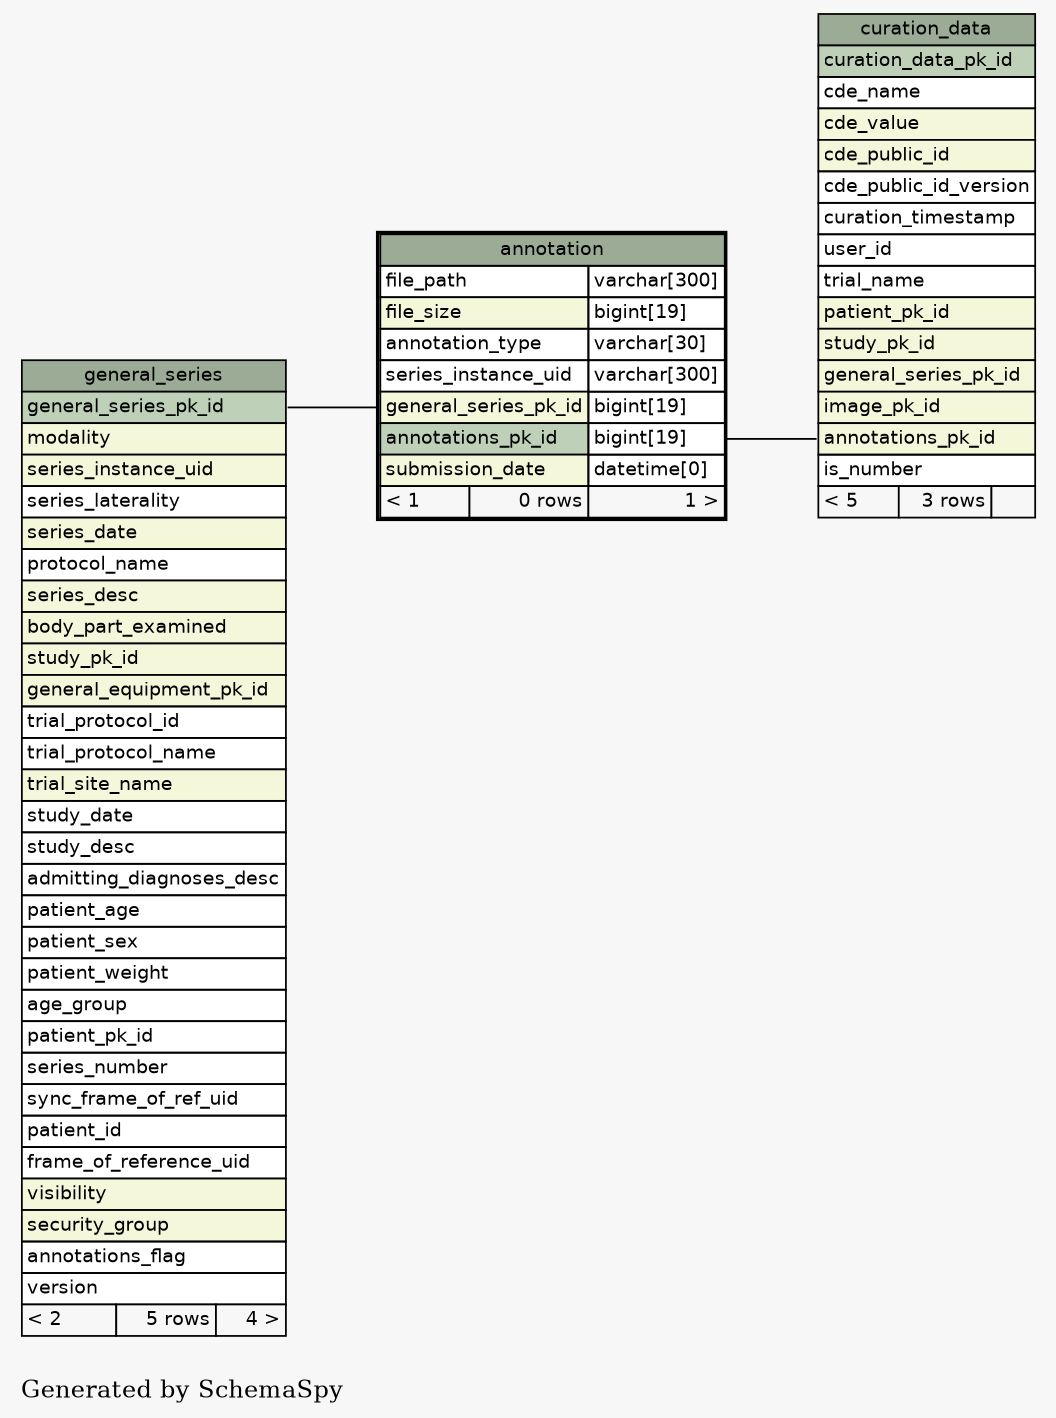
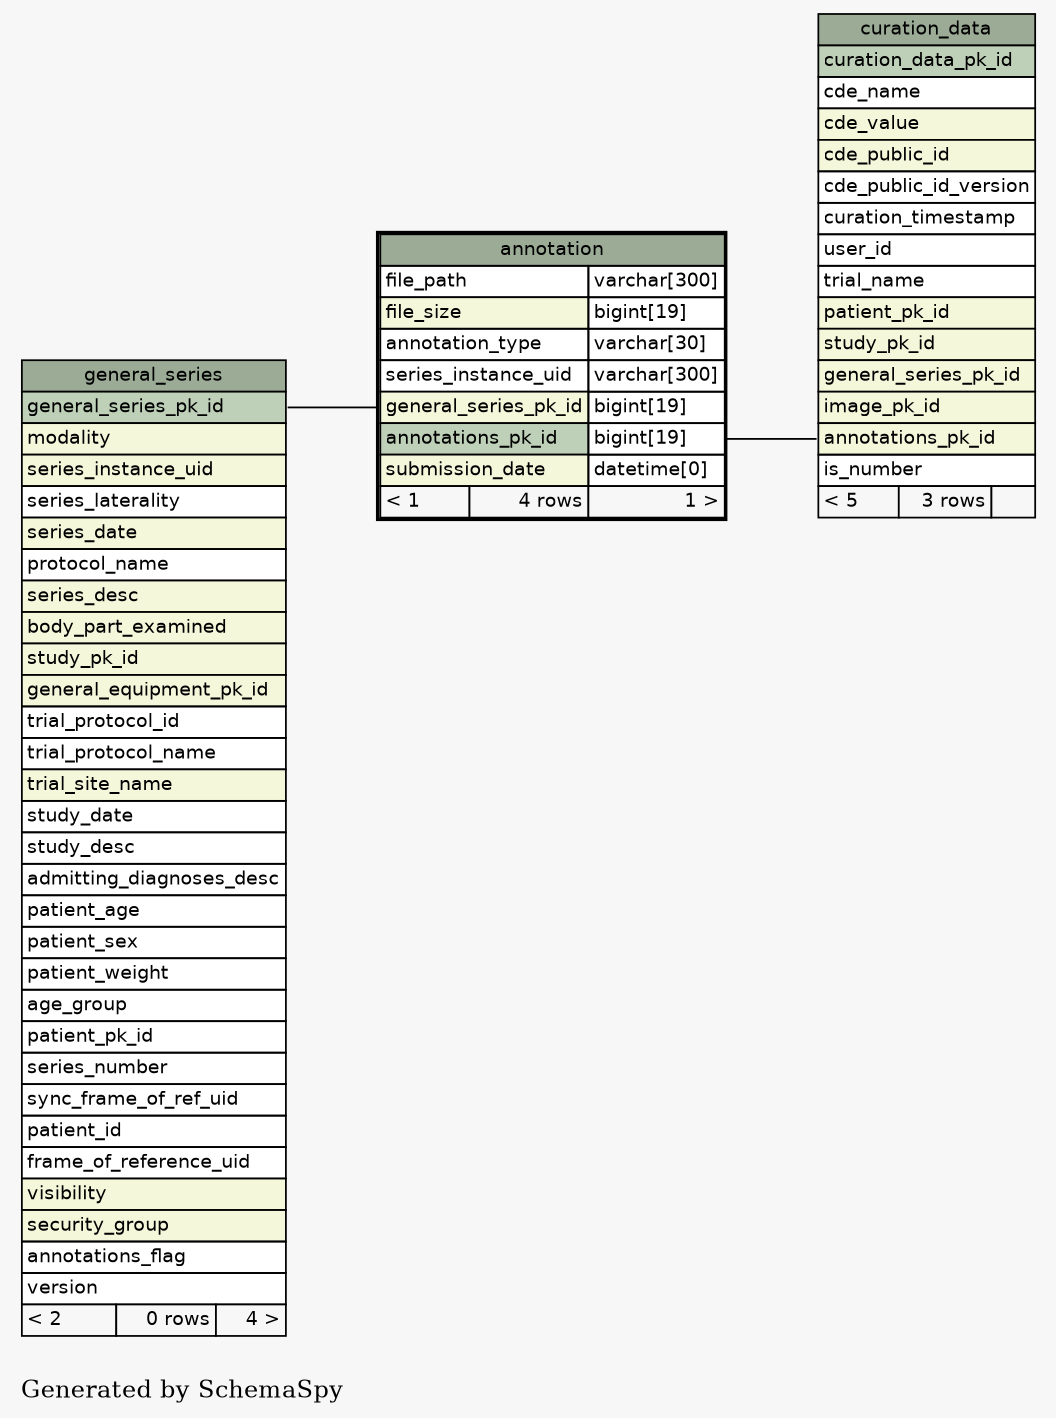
  digraph {
    bgcolor="#f7f7f7"
    label="\nGenerated by SchemaSpy"
    labeljust=l
    rankdir=RL
    node [fontname=Helvetica fontsize=11 shape=plaintext]
    edge [arrowhead=none arrowsize=0.8 arrowtail=crowodot]
-   n1 [label=<     <TABLE BORDER="2" CELLBORDER="1" CELLSPACING="0" BGCOLOR="#ffffff">       <TR><TD PORT="annotation.heading" COLSPAN="3" BGCOLOR="#9bab96" ALIGN="CENTER">annotation</TD></TR>       <TR><TD PORT="file_path" COLSPAN="2" ALIGN="LEFT">file_path</TD><TD PORT="file_path.type" ALIGN="LEFT">varchar[300]</TD></TR>       <TR><TD PORT="file_size" COLSPAN="2" BGCOLOR="#f4f7da" ALIGN="LEFT">file_size</TD><TD PORT="file_size.type" ALIGN="LEFT">bigint[19]</TD></TR>       <TR><TD PORT="annotation_type" COLSPAN="2" ALIGN="LEFT">annotation_type</TD><TD PORT="annotation_type.type" ALIGN="LEFT">varchar[30]</TD></TR>       <TR><TD PORT="series_instance_uid" COLSPAN="2" ALIGN="LEFT">series_instance_uid</TD><TD PORT="series_instance_uid.type" ALIGN="LEFT">varchar[300]</TD></TR>       <TR><TD PORT="general_series_pk_id" COLSPAN="2" BGCOLOR="#f4f7da" ALIGN="LEFT">general_series_pk_id</TD><TD PORT="general_series_pk_id.type" ALIGN="LEFT">bigint[19]</TD></TR>       <TR><TD PORT="annotations_pk_id" COLSPAN="2" BGCOLOR="#bed1b8" ALIGN="LEFT">annotations_pk_id</TD><TD PORT="annotations_pk_id.type" ALIGN="LEFT">bigint[19]</TD></TR>       <TR><TD PORT="submission_date" COLSPAN="2" BGCOLOR="#f4f7da" ALIGN="LEFT">submission_date</TD><TD PORT="submission_date.type" ALIGN="LEFT">datetime[0]</TD></TR>       <TR><TD ALIGN="LEFT" BGCOLOR="#f7f7f7">&lt; 1</TD><TD ALIGN="RIGHT" BGCOLOR="#f7f7f7">0 rows</TD><TD ALIGN="RIGHT" BGCOLOR="#f7f7f7">1 &gt;</TD></TR>     </TABLE>>]
-   n2 [label=<     <TABLE BORDER="0" CELLBORDER="1" CELLSPACING="0" BGCOLOR="#ffffff">       <TR><TD PORT="general_series.heading" COLSPAN="3" BGCOLOR="#9bab96" ALIGN="CENTER">general_series</TD></TR>       <TR><TD PORT="general_series_pk_id" COLSPAN="3" BGCOLOR="#bed1b8" ALIGN="LEFT">general_series_pk_id</TD></TR>       <TR><TD PORT="modality" COLSPAN="3" BGCOLOR="#f4f7da" ALIGN="LEFT">modality</TD></TR>       <TR><TD PORT="series_instance_uid" COLSPAN="3" BGCOLOR="#f4f7da" ALIGN="LEFT">series_instance_uid</TD></TR>       <TR><TD PORT="series_laterality" COLSPAN="3" ALIGN="LEFT">series_laterality</TD></TR>       <TR><TD PORT="series_date" COLSPAN="3" BGCOLOR="#f4f7da" ALIGN="LEFT">series_date</TD></TR>       <TR><TD PORT="protocol_name" COLSPAN="3" ALIGN="LEFT">protocol_name</TD></TR>       <TR><TD PORT="series_desc" COLSPAN="3" BGCOLOR="#f4f7da" ALIGN="LEFT">series_desc</TD></TR>       <TR><TD PORT="body_part_examined" COLSPAN="3" BGCOLOR="#f4f7da" ALIGN="LEFT">body_part_examined</TD></TR>       <TR><TD PORT="study_pk_id" COLSPAN="3" BGCOLOR="#f4f7da" ALIGN="LEFT">study_pk_id</TD></TR>       <TR><TD PORT="general_equipment_pk_id" COLSPAN="3" BGCOLOR="#f4f7da" ALIGN="LEFT">general_equipment_pk_id</TD></TR>       <TR><TD PORT="trial_protocol_id" COLSPAN="3" ALIGN="LEFT">trial_protocol_id</TD></TR>       <TR><TD PORT="trial_protocol_name" COLSPAN="3" ALIGN="LEFT">trial_protocol_name</TD></TR>       <TR><TD PORT="trial_site_name" COLSPAN="3" BGCOLOR="#f4f7da" ALIGN="LEFT">trial_site_name</TD></TR>       <TR><TD PORT="study_date" COLSPAN="3" ALIGN="LEFT">study_date</TD></TR>       <TR><TD PORT="study_desc" COLSPAN="3" ALIGN="LEFT">study_desc</TD></TR>       <TR><TD PORT="admitting_diagnoses_desc" COLSPAN="3" ALIGN="LEFT">admitting_diagnoses_desc</TD></TR>       <TR><TD PORT="patient_age" COLSPAN="3" ALIGN="LEFT">patient_age</TD></TR>       <TR><TD PORT="patient_sex" COLSPAN="3" ALIGN="LEFT">patient_sex</TD></TR>       <TR><TD PORT="patient_weight" COLSPAN="3" ALIGN="LEFT">patient_weight</TD></TR>       <TR><TD PORT="age_group" COLSPAN="3" ALIGN="LEFT">age_group</TD></TR>       <TR><TD PORT="patient_pk_id" COLSPAN="3" ALIGN="LEFT">patient_pk_id</TD></TR>       <TR><TD PORT="series_number" COLSPAN="3" ALIGN="LEFT">series_number</TD></TR>       <TR><TD PORT="sync_frame_of_ref_uid" COLSPAN="3" ALIGN="LEFT">sync_frame_of_ref_uid</TD></TR>       <TR><TD PORT="patient_id" COLSPAN="3" ALIGN="LEFT">patient_id</TD></TR>       <TR><TD PORT="frame_of_reference_uid" COLSPAN="3" ALIGN="LEFT">frame_of_reference_uid</TD></TR>       <TR><TD PORT="visibility" COLSPAN="3" BGCOLOR="#f4f7da" ALIGN="LEFT">visibility</TD></TR>       <TR><TD PORT="security_group" COLSPAN="3" BGCOLOR="#f4f7da" ALIGN="LEFT">security_group</TD></TR>       <TR><TD PORT="annotations_flag" COLSPAN="3" ALIGN="LEFT">annotations_flag</TD></TR>       <TR><TD PORT="version" COLSPAN="3" ALIGN="LEFT">version</TD></TR>       <TR><TD ALIGN="LEFT" BGCOLOR="#f7f7f7">&lt; 2</TD><TD ALIGN="RIGHT" BGCOLOR="#f7f7f7">5 rows</TD><TD ALIGN="RIGHT" BGCOLOR="#f7f7f7">4 &gt;</TD></TR>     </TABLE>>]
+   n1 [label=<     <TABLE BORDER="2" CELLBORDER="1" CELLSPACING="0" BGCOLOR="#ffffff">       <TR><TD PORT="annotation.heading" COLSPAN="3" BGCOLOR="#9bab96" ALIGN="CENTER">annotation</TD></TR>       <TR><TD PORT="file_path" COLSPAN="2" ALIGN="LEFT">file_path</TD><TD PORT="file_path.type" ALIGN="LEFT">varchar[300]</TD></TR>       <TR><TD PORT="file_size" COLSPAN="2" BGCOLOR="#f4f7da" ALIGN="LEFT">file_size</TD><TD PORT="file_size.type" ALIGN="LEFT">bigint[19]</TD></TR>       <TR><TD PORT="annotation_type" COLSPAN="2" ALIGN="LEFT">annotation_type</TD><TD PORT="annotation_type.type" ALIGN="LEFT">varchar[30]</TD></TR>       <TR><TD PORT="series_instance_uid" COLSPAN="2" ALIGN="LEFT">series_instance_uid</TD><TD PORT="series_instance_uid.type" ALIGN="LEFT">varchar[300]</TD></TR>       <TR><TD PORT="general_series_pk_id" COLSPAN="2" BGCOLOR="#f4f7da" ALIGN="LEFT">general_series_pk_id</TD><TD PORT="general_series_pk_id.type" ALIGN="LEFT">bigint[19]</TD></TR>       <TR><TD PORT="annotations_pk_id" COLSPAN="2" BGCOLOR="#bed1b8" ALIGN="LEFT">annotations_pk_id</TD><TD PORT="annotations_pk_id.type" ALIGN="LEFT">bigint[19]</TD></TR>       <TR><TD PORT="submission_date" COLSPAN="2" BGCOLOR="#f4f7da" ALIGN="LEFT">submission_date</TD><TD PORT="submission_date.type" ALIGN="LEFT">datetime[0]</TD></TR>       <TR><TD ALIGN="LEFT" BGCOLOR="#f7f7f7">&lt; 1</TD><TD ALIGN="RIGHT" BGCOLOR="#f7f7f7">4 rows</TD><TD ALIGN="RIGHT" BGCOLOR="#f7f7f7">1 &gt;</TD></TR>     </TABLE>>]
+   n2 [label=<     <TABLE BORDER="0" CELLBORDER="1" CELLSPACING="0" BGCOLOR="#ffffff">       <TR><TD PORT="general_series.heading" COLSPAN="3" BGCOLOR="#9bab96" ALIGN="CENTER">general_series</TD></TR>       <TR><TD PORT="general_series_pk_id" COLSPAN="3" BGCOLOR="#bed1b8" ALIGN="LEFT">general_series_pk_id</TD></TR>       <TR><TD PORT="modality" COLSPAN="3" BGCOLOR="#f4f7da" ALIGN="LEFT">modality</TD></TR>       <TR><TD PORT="series_instance_uid" COLSPAN="3" BGCOLOR="#f4f7da" ALIGN="LEFT">series_instance_uid</TD></TR>       <TR><TD PORT="series_laterality" COLSPAN="3" ALIGN="LEFT">series_laterality</TD></TR>       <TR><TD PORT="series_date" COLSPAN="3" BGCOLOR="#f4f7da" ALIGN="LEFT">series_date</TD></TR>       <TR><TD PORT="protocol_name" COLSPAN="3" ALIGN="LEFT">protocol_name</TD></TR>       <TR><TD PORT="series_desc" COLSPAN="3" BGCOLOR="#f4f7da" ALIGN="LEFT">series_desc</TD></TR>       <TR><TD PORT="body_part_examined" COLSPAN="3" BGCOLOR="#f4f7da" ALIGN="LEFT">body_part_examined</TD></TR>       <TR><TD PORT="study_pk_id" COLSPAN="3" BGCOLOR="#f4f7da" ALIGN="LEFT">study_pk_id</TD></TR>       <TR><TD PORT="general_equipment_pk_id" COLSPAN="3" BGCOLOR="#f4f7da" ALIGN="LEFT">general_equipment_pk_id</TD></TR>       <TR><TD PORT="trial_protocol_id" COLSPAN="3" ALIGN="LEFT">trial_protocol_id</TD></TR>       <TR><TD PORT="trial_protocol_name" COLSPAN="3" ALIGN="LEFT">trial_protocol_name</TD></TR>       <TR><TD PORT="trial_site_name" COLSPAN="3" BGCOLOR="#f4f7da" ALIGN="LEFT">trial_site_name</TD></TR>       <TR><TD PORT="study_date" COLSPAN="3" ALIGN="LEFT">study_date</TD></TR>       <TR><TD PORT="study_desc" COLSPAN="3" ALIGN="LEFT">study_desc</TD></TR>       <TR><TD PORT="admitting_diagnoses_desc" COLSPAN="3" ALIGN="LEFT">admitting_diagnoses_desc</TD></TR>       <TR><TD PORT="patient_age" COLSPAN="3" ALIGN="LEFT">patient_age</TD></TR>       <TR><TD PORT="patient_sex" COLSPAN="3" ALIGN="LEFT">patient_sex</TD></TR>       <TR><TD PORT="patient_weight" COLSPAN="3" ALIGN="LEFT">patient_weight</TD></TR>       <TR><TD PORT="age_group" COLSPAN="3" ALIGN="LEFT">age_group</TD></TR>       <TR><TD PORT="patient_pk_id" COLSPAN="3" ALIGN="LEFT">patient_pk_id</TD></TR>       <TR><TD PORT="series_number" COLSPAN="3" ALIGN="LEFT">series_number</TD></TR>       <TR><TD PORT="sync_frame_of_ref_uid" COLSPAN="3" ALIGN="LEFT">sync_frame_of_ref_uid</TD></TR>       <TR><TD PORT="patient_id" COLSPAN="3" ALIGN="LEFT">patient_id</TD></TR>       <TR><TD PORT="frame_of_reference_uid" COLSPAN="3" ALIGN="LEFT">frame_of_reference_uid</TD></TR>       <TR><TD PORT="visibility" COLSPAN="3" BGCOLOR="#f4f7da" ALIGN="LEFT">visibility</TD></TR>       <TR><TD PORT="security_group" COLSPAN="3" BGCOLOR="#f4f7da" ALIGN="LEFT">security_group</TD></TR>       <TR><TD PORT="annotations_flag" COLSPAN="3" ALIGN="LEFT">annotations_flag</TD></TR>       <TR><TD PORT="version" COLSPAN="3" ALIGN="LEFT">version</TD></TR>       <TR><TD ALIGN="LEFT" BGCOLOR="#f7f7f7">&lt; 2</TD><TD ALIGN="RIGHT" BGCOLOR="#f7f7f7">0 rows</TD><TD ALIGN="RIGHT" BGCOLOR="#f7f7f7">4 &gt;</TD></TR>     </TABLE>>]
    n3 [label=<     <TABLE BORDER="0" CELLBORDER="1" CELLSPACING="0" BGCOLOR="#ffffff">       <TR><TD PORT="curation_data.heading" COLSPAN="3" BGCOLOR="#9bab96" ALIGN="CENTER">curation_data</TD></TR>       <TR><TD PORT="curation_data_pk_id" COLSPAN="3" BGCOLOR="#bed1b8" ALIGN="LEFT">curation_data_pk_id</TD></TR>       <TR><TD PORT="cde_name" COLSPAN="3" ALIGN="LEFT">cde_name</TD></TR>       <TR><TD PORT="cde_value" COLSPAN="3" BGCOLOR="#f4f7da" ALIGN="LEFT">cde_value</TD></TR>       <TR><TD PORT="cde_public_id" COLSPAN="3" BGCOLOR="#f4f7da" ALIGN="LEFT">cde_public_id</TD></TR>       <TR><TD PORT="cde_public_id_version" COLSPAN="3" ALIGN="LEFT">cde_public_id_version</TD></TR>       <TR><TD PORT="curation_timestamp" COLSPAN="3" ALIGN="LEFT">curation_timestamp</TD></TR>       <TR><TD PORT="user_id" COLSPAN="3" ALIGN="LEFT">user_id</TD></TR>       <TR><TD PORT="trial_name" COLSPAN="3" ALIGN="LEFT">trial_name</TD></TR>       <TR><TD PORT="patient_pk_id" COLSPAN="3" BGCOLOR="#f4f7da" ALIGN="LEFT">patient_pk_id</TD></TR>       <TR><TD PORT="study_pk_id" COLSPAN="3" BGCOLOR="#f4f7da" ALIGN="LEFT">study_pk_id</TD></TR>       <TR><TD PORT="general_series_pk_id" COLSPAN="3" BGCOLOR="#f4f7da" ALIGN="LEFT">general_series_pk_id</TD></TR>       <TR><TD PORT="image_pk_id" COLSPAN="3" BGCOLOR="#f4f7da" ALIGN="LEFT">image_pk_id</TD></TR>       <TR><TD PORT="annotations_pk_id" COLSPAN="3" BGCOLOR="#f4f7da" ALIGN="LEFT">annotations_pk_id</TD></TR>       <TR><TD PORT="is_number" COLSPAN="3" ALIGN="LEFT">is_number</TD></TR>       <TR><TD ALIGN="LEFT" BGCOLOR="#f7f7f7">&lt; 5</TD><TD ALIGN="RIGHT" BGCOLOR="#f7f7f7">3 rows</TD><TD ALIGN="RIGHT" BGCOLOR="#f7f7f7">  </TD></TR>     </TABLE>>]
    n1 -> n2 [headport="general_series_pk_id:e" tailport="general_series_pk_id:w"]
    n3 -> n1 [headport="annotations_pk_id.type:e" tailport="annotations_pk_id:w"]
  }
